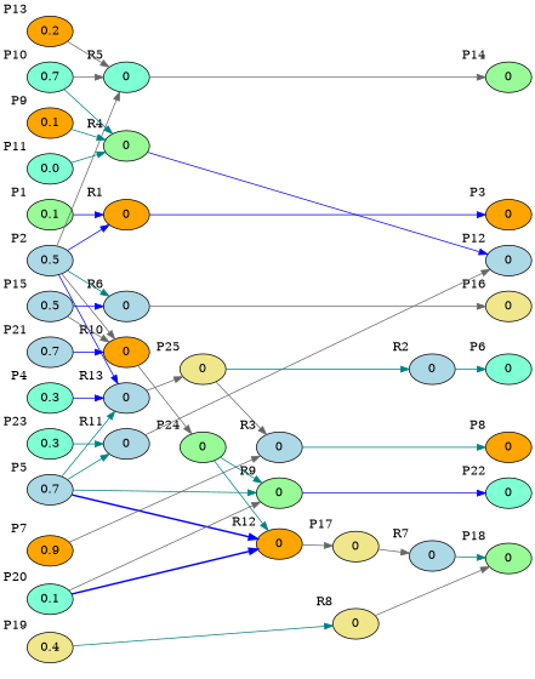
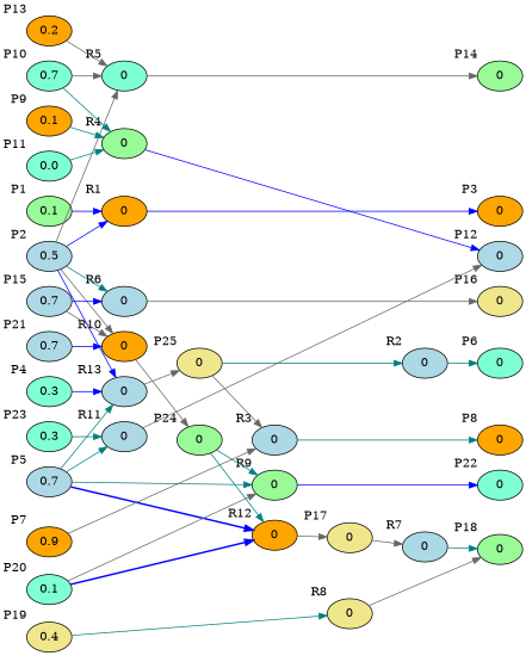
  strict digraph {
    rankdir=LR
    splines=line
    node [fillcolor=lightblue style=filled]
    edge [color=gray40]
    n1 [fillcolor=palegreen label=0.1 xlabel=P1]
    n2 [label=0.5 xlabel=P2]
    n3 [fillcolor=aquamarine label=0.3 xlabel=P4]
    n4 [label=0.7 xlabel=P5]
    n5 [fillcolor=orange label=0.9 xlabel=P7]
    n6 [fillcolor=orange label=0.1 xlabel=P9]
    n7 [fillcolor=aquamarine label=0.7 xlabel=P10]
    n8 [fillcolor=aquamarine label=0.0 xlabel=P11]
    n9 [fillcolor=orange label=0.2 xlabel=P13]
-   n10 [label=0.5 xlabel=P15]
+   n10 [label=0.7 xlabel=P15]
    n11 [fillcolor=khaki label=0.4 xlabel=P19]
    n12 [fillcolor=aquamarine label=0.1 xlabel=P20]
    n13 [label=0.7 xlabel=P21]
    n14 [fillcolor=aquamarine label=0.3 xlabel=P23]
    n15 [fillcolor=orange label=0 xlabel=P3]
    n16 [fillcolor=aquamarine label=0 xlabel=P6]
    n17 [fillcolor=orange label=0 xlabel=P8]
    n18 [label=0 xlabel=P12]
    n19 [fillcolor=palegreen label=0 xlabel=P14]
    n20 [fillcolor=khaki label=0 xlabel=P16]
    n21 [fillcolor=palegreen label=0 xlabel=P18]
    n22 [fillcolor=aquamarine label=0 xlabel=P22]
    n23 [fillcolor=orange label=0 xlabel=R1]
    n24 [fillcolor=aquamarine label=0 xlabel=R5]
    n25 [label=0 xlabel=R6]
    n26 [fillcolor=orange label=0 xlabel=R10]
    n27 [label=0 xlabel=R13]
    n28 [fillcolor=palegreen label=0 xlabel=R9]
    n29 [label=0 xlabel=R11]
    n30 [fillcolor=orange label=0 xlabel=R12]
    n31 [label=0 xlabel=R3]
    n32 [fillcolor=palegreen label=0 xlabel=R4]
    n33 [fillcolor=khaki label=0 xlabel=R8]
    n34 [fillcolor=palegreen label=0 xlabel=P24]
    n35 [fillcolor=khaki label=0 xlabel=P25]
    n36 [fillcolor=khaki label=0 xlabel=P17]
    n37 [label=0 xlabel=R2]
    n38 [label=0 xlabel=R7]
    subgraph sub_1 {
      rank=min
      n1
      n2
      n3
      n4
      n5
      n6
      n7
      n8
      n9
      n10
      n11
      n12
      n13
      n14
    }
    subgraph sub_2 {
      rank=max
      n15
      n16
      n17
      n18
      n19
      n20
      n21
      n22
    }
    n1 -> n23 [color=blue]
    n2 -> n23 [color=blue]
    n2 -> n24
    n2 -> n25 [color=teal]
    n2 -> n26
    n2 -> n27 [color=blue]
    n3 -> n27 [color=blue]
    n4 -> n27 [color=teal]
    n4 -> n28 [color=teal]
    n4 -> n29 [color=teal]
    n4 -> n30 [color=blue penwidth=2]
    n5 -> n31
    n6 -> n32 [color=teal]
    n7 -> n24
    n7 -> n32 [color=teal]
    n8 -> n32 [color=teal]
    n9 -> n24
    n10 -> n25 [color=blue]
    n10 -> n26
    n11 -> n33 [color=teal]
    n12 -> n28
    n12 -> n30 [color=blue penwidth=2]
    n13 -> n26 [color=blue]
    n14 -> n29 [color=teal]
    n23 -> n15 [color=blue]
    n24 -> n19
    n25 -> n20
    n26 -> n34
    n27 -> n35
    n28 -> n22 [color=blue]
    n29 -> n18
    n30 -> n36
    n31 -> n17 [color=teal]
    n32 -> n18 [color=blue]
    n33 -> n21
    n34 -> n28 [color=teal]
    n34 -> n30 [color=teal]
    n35 -> n31
    n35 -> n37 [color=teal]
    n36 -> n38
    n37 -> n16 [color=teal]
    n38 -> n21 [color=teal]
  }
